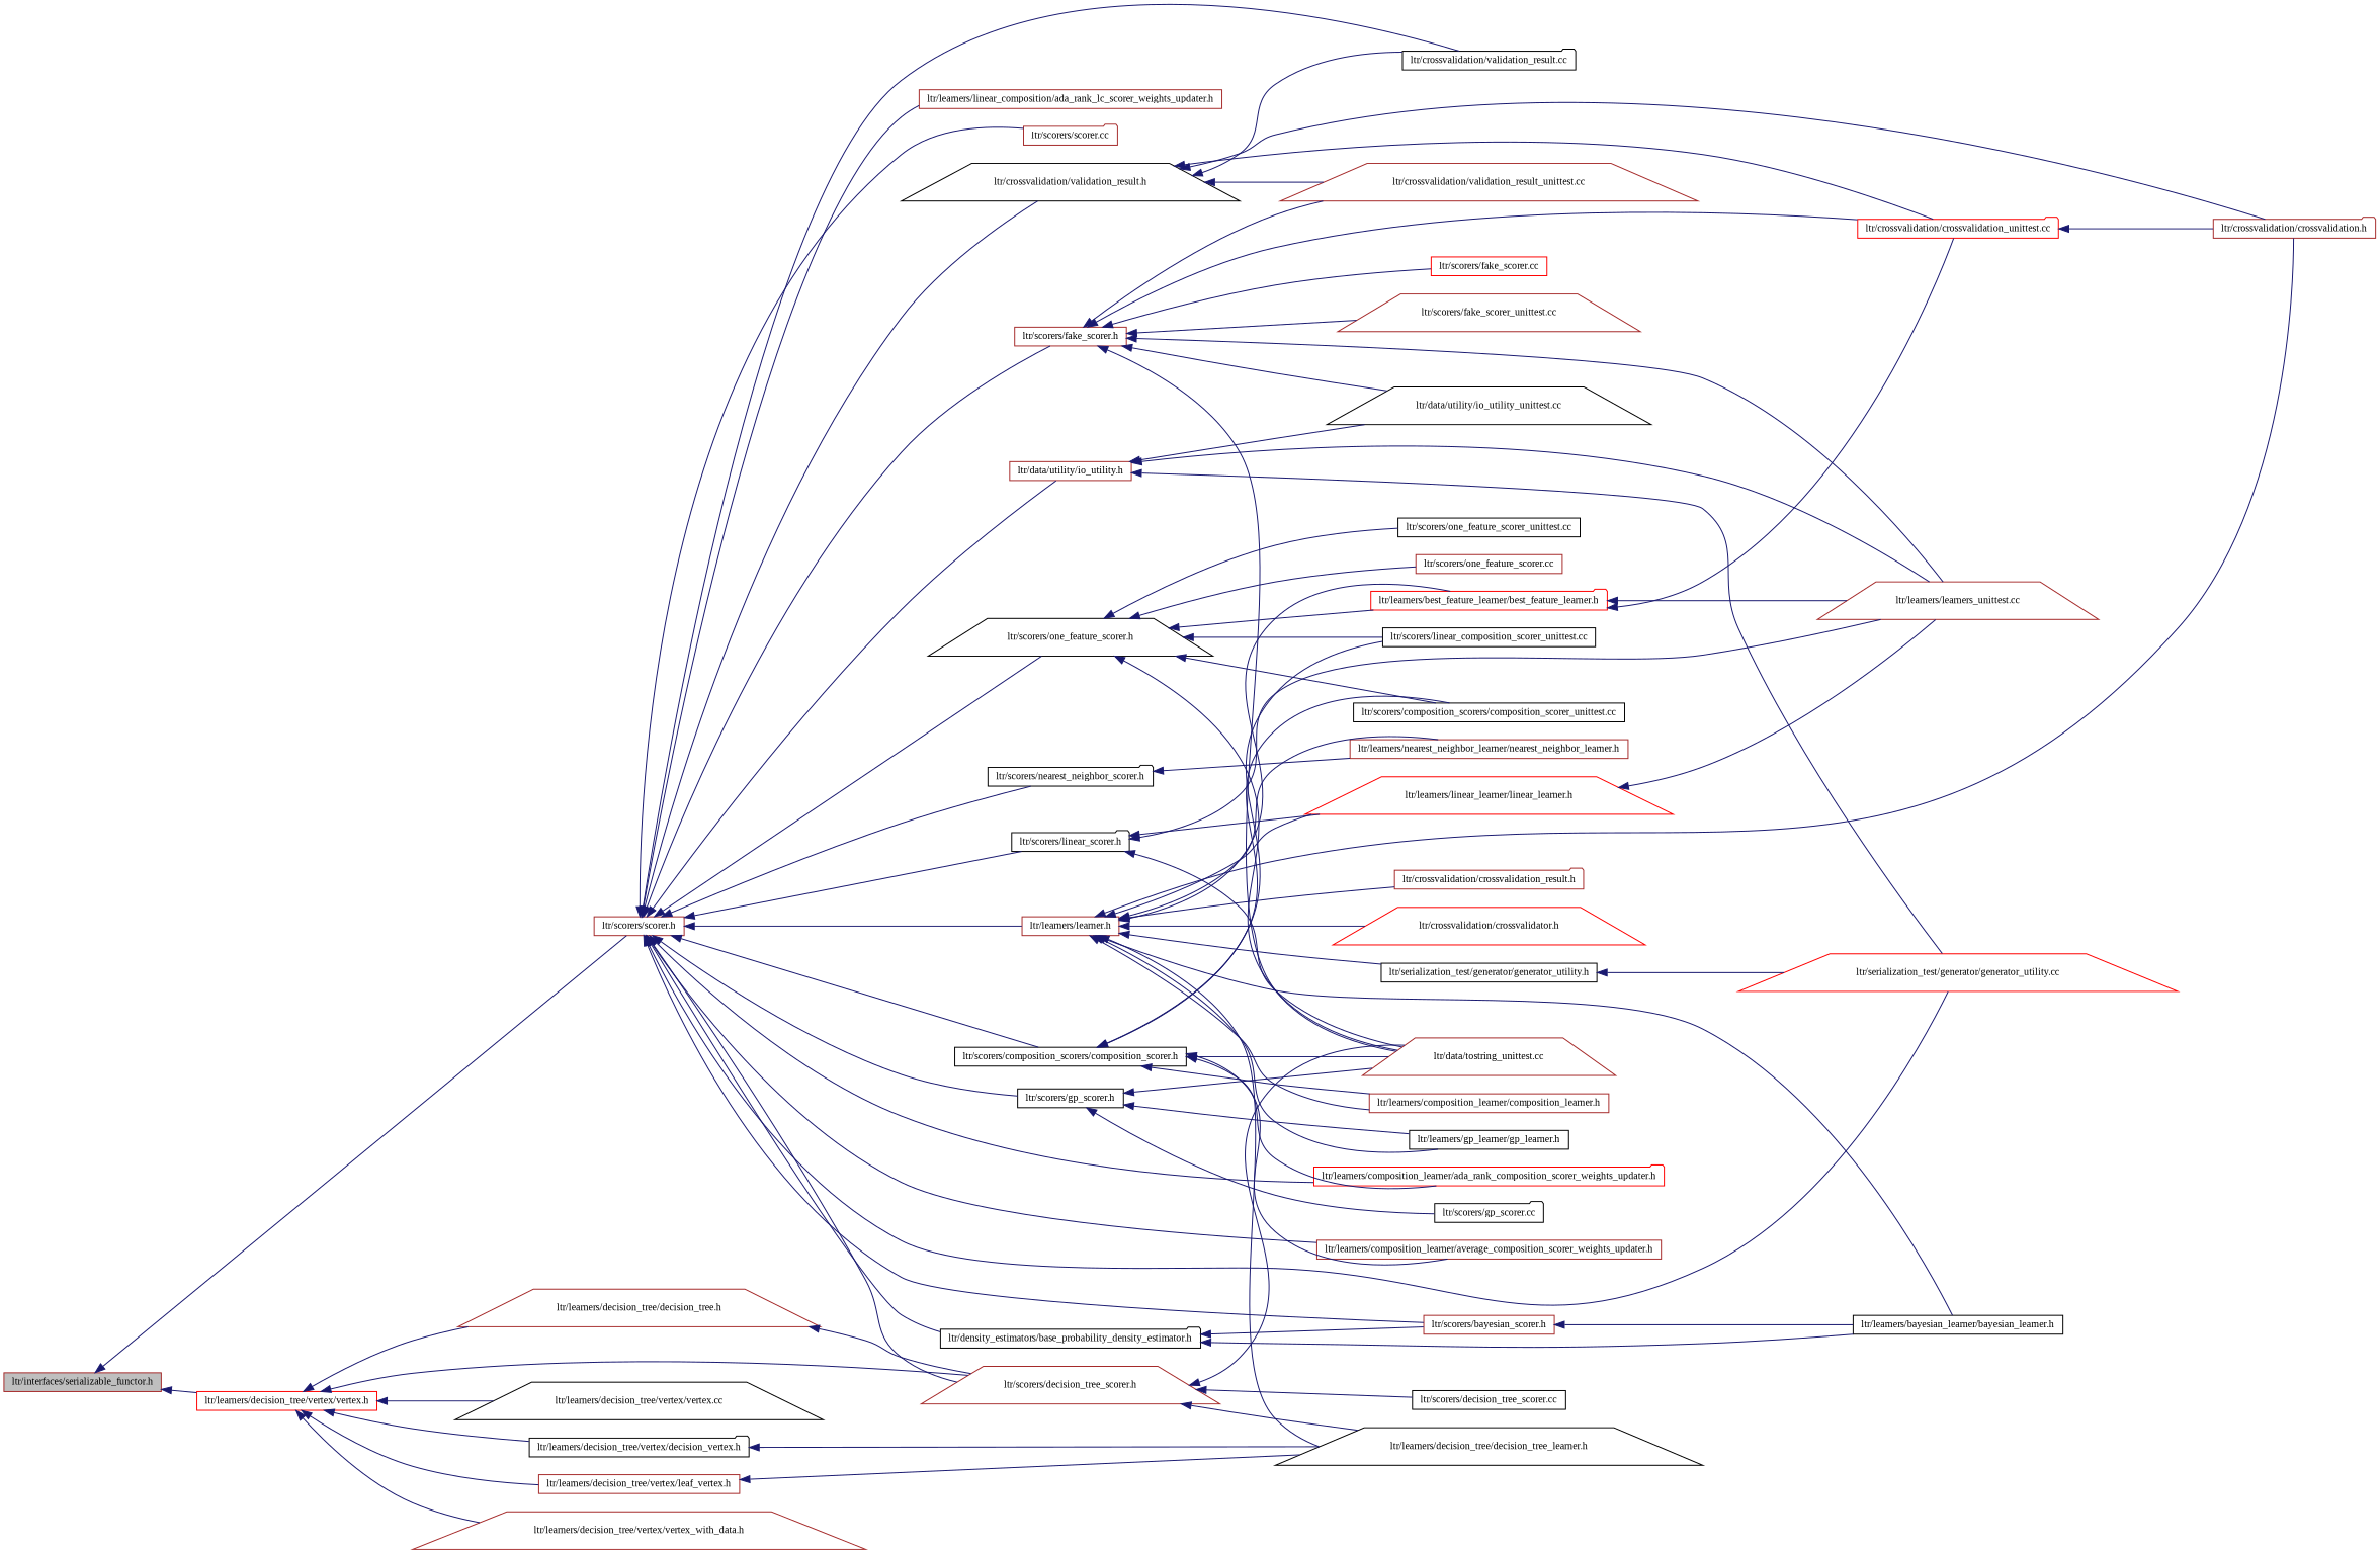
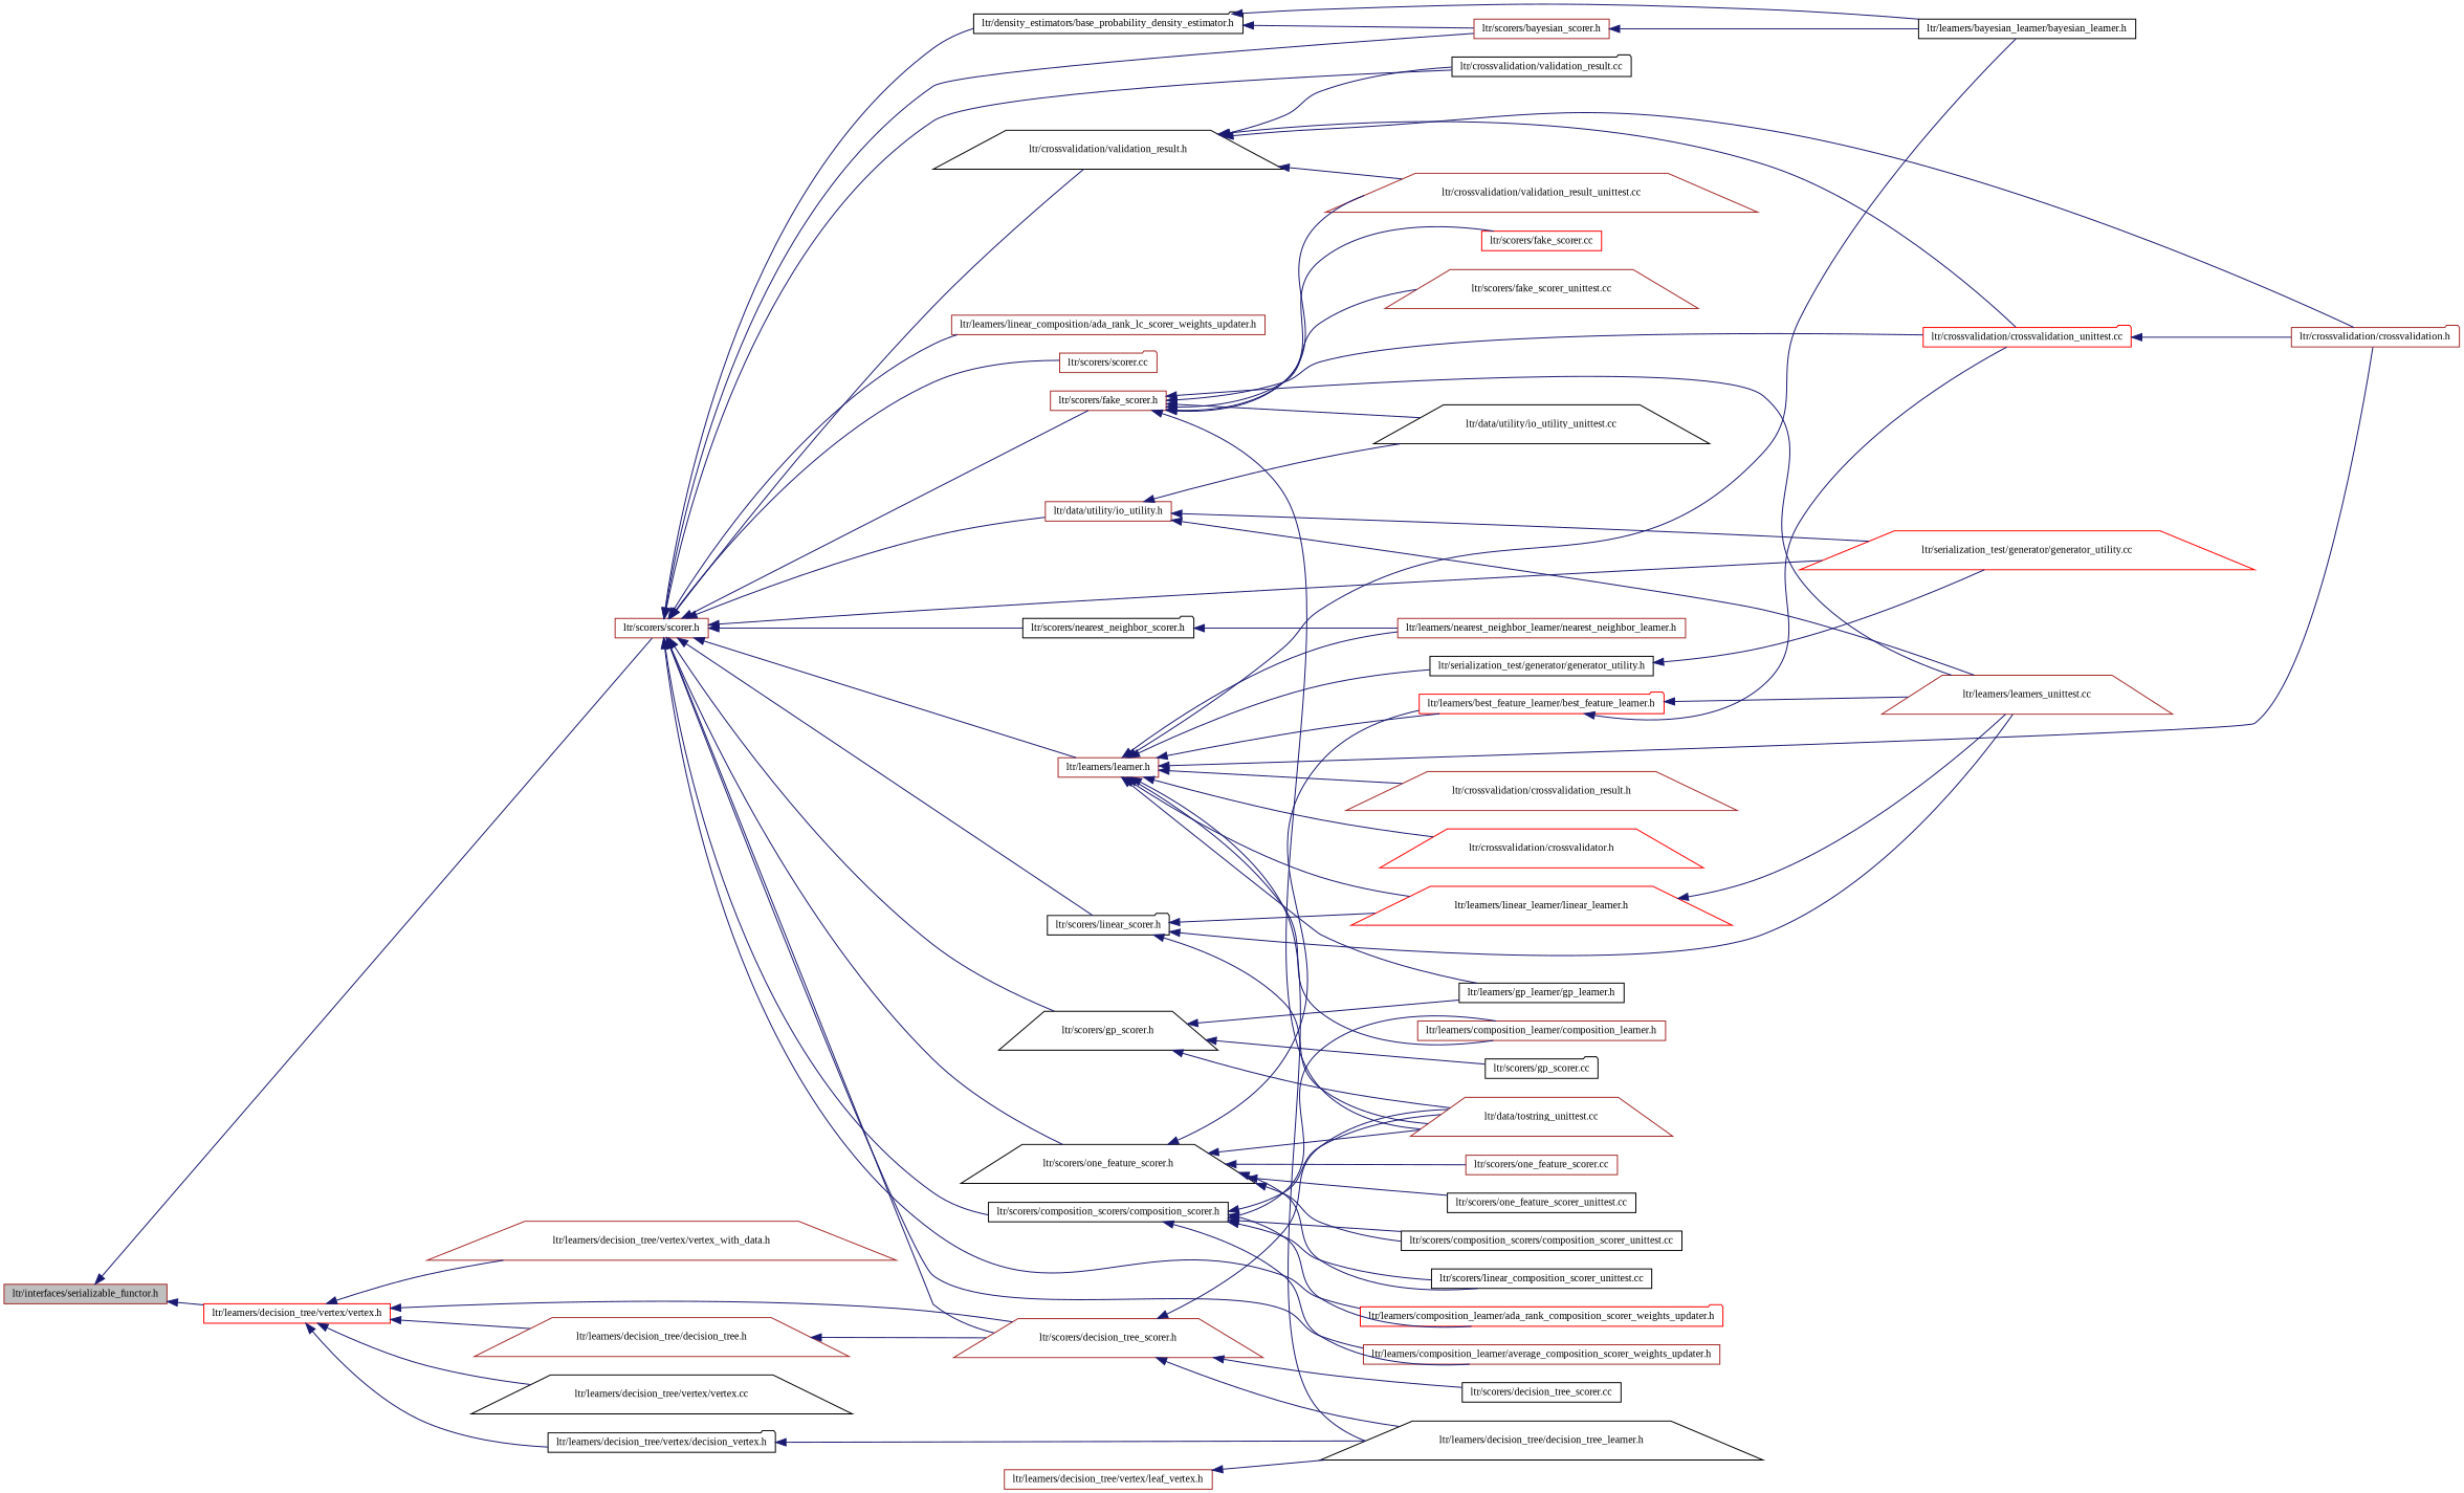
  digraph {
    fontname="Liberation Serif"
    rankdir=LR
    node [color=brown fillcolor=white fontname="Liberation Serif" fontsize=10 shape=box style=filled]
    edge [color=midnightblue dir=back fontname="Liberation Serif" fontsize=10 labelfontname=Helvetica labelfontsize=10 style=solid]
    n1 [fillcolor=grey75 fontcolor=black height=0.2 label="ltr/interfaces/serializable_functor.h" width=0.4]
    n2 [height=0.2 label="ltr/scorers/scorer.h" width=0.4]
    n3 [color=red height=0.2 label="ltr/learners/decision_tree/vertex/vertex.h" width=0.4]
    n4 [height=0.2 label="ltr/learners/learner.h" width=0.4]
    n5 [color=red height=0.2 label="ltr/serialization_test/generator/generator_utility.cc" shape=trapezium width=0.4]
    n6 [color=black height=0.2 label="ltr/crossvalidation/validation_result.h" shape=trapezium width=0.4]
    n7 [color=black height=0.2 label="ltr/crossvalidation/validation_result.cc" shape=folder width=0.4]
    n8 [color=black height=0.2 label="ltr/scorers/one_feature_scorer.h" shape=trapezium width=0.4]
    n9 [height=0.2 label="ltr/scorers/fake_scorer.h" width=0.4]
    n10 [height=0.2 label="ltr/scorers/decision_tree_scorer.h" shape=trapezium width=0.4]
-   n11 [color=black height=0.2 label="ltr/scorers/gp_scorer.h" width=0.4]
+   n11 [color=black height=0.2 label="ltr/scorers/gp_scorer.h" shape=trapezium width=0.4]
    n12 [color=black height=0.2 label="ltr/scorers/linear_scorer.h" shape=folder width=0.4]
    n13 [color=black height=0.2 label="ltr/scorers/composition_scorers/composition_scorer.h" width=0.4]
    n14 [color=red height=0.2 label="ltr/learners/composition_learner/ada_rank_composition_scorer_weights_updater.h" shape=folder width=0.4]
    n15 [height=0.2 label="ltr/learners/composition_learner/average_composition_scorer_weights_updater.h" width=0.4]
    n16 [height=0.2 label="ltr/data/utility/io_utility.h" width=0.4]
    n17 [color=black height=0.2 label="ltr/density_estimators/base_probability_density_estimator.h" shape=folder width=0.4]
    n18 [height=0.2 label="ltr/scorers/bayesian_scorer.h" width=0.4]
    n19 [height=0.2 label="ltr/learners/linear_composition/ada_rank_lc_scorer_weights_updater.h" width=0.4]
    n20 [color=black height=0.2 label="ltr/scorers/nearest_neighbor_scorer.h" shape=folder width=0.4]
    n21 [height=0.2 label="ltr/scorers/scorer.cc" shape=folder width=0.4]
    n22 [height=0.2 label="ltr/learners/decision_tree/decision_tree.h" shape=trapezium width=0.4]
    n23 [color=black height=0.2 label="ltr/learners/decision_tree/vertex/decision_vertex.h" shape=folder width=0.4]
    n24 [height=0.2 label="ltr/learners/decision_tree/vertex/vertex_with_data.h" shape=trapezium width=0.4]
    n25 [height=0.2 label="ltr/learners/decision_tree/vertex/leaf_vertex.h" width=0.4]
    n26 [color=black height=0.2 label="ltr/learners/decision_tree/vertex/vertex.cc" shape=trapezium width=0.4]
    n27 [height=0.2 label="ltr/crossvalidation/crossvalidation.h" shape=folder width=0.4]
-   n28 [height=0.2 label="ltr/crossvalidation/crossvalidation_result.h" shape=folder width=0.4]
+   n28 [height=0.2 label="ltr/crossvalidation/crossvalidation_result.h" shape=trapezium width=0.4]
    n29 [color=red height=0.2 label="ltr/learners/best_feature_learner/best_feature_learner.h" shape=folder width=0.4]
    n30 [color=red height=0.2 label="ltr/crossvalidation/crossvalidator.h" shape=trapezium width=0.4]
    n31 [color=black height=0.2 label="ltr/learners/bayesian_learner/bayesian_learner.h" width=0.4]
    n32 [height=0.2 label="ltr/learners/composition_learner/composition_learner.h" width=0.4]
    n33 [color=black height=0.2 label="ltr/learners/decision_tree/decision_tree_learner.h" shape=trapezium width=0.4]
    n34 [color=black height=0.2 label="ltr/learners/gp_learner/gp_learner.h" width=0.4]
    n35 [color=red height=0.2 label="ltr/learners/linear_learner/linear_learner.h" shape=trapezium width=0.4]
    n36 [height=0.2 label="ltr/learners/nearest_neighbor_learner/nearest_neighbor_learner.h" width=0.4]
    n37 [color=black height=0.2 label="ltr/serialization_test/generator/generator_utility.h" width=0.4]
    n38 [color=red height=0.2 label="ltr/crossvalidation/crossvalidation_unittest.cc" shape=folder width=0.4]
    n39 [height=0.2 label="ltr/crossvalidation/validation_result_unittest.cc" shape=trapezium width=0.4]
    n40 [height=0.2 label="ltr/data/tostring_unittest.cc" shape=trapezium width=0.4]
    n41 [color=black height=0.2 label="ltr/scorers/composition_scorers/composition_scorer_unittest.cc" width=0.4]
    n42 [color=black height=0.2 label="ltr/scorers/linear_composition_scorer_unittest.cc" width=0.4]
    n43 [height=0.2 label="ltr/scorers/one_feature_scorer.cc" width=0.4]
    n44 [color=black height=0.2 label="ltr/scorers/one_feature_scorer_unittest.cc" width=0.4]
    n45 [height=0.2 label="ltr/learners/learners_unittest.cc" shape=trapezium width=0.4]
    n46 [color=black height=0.2 label="ltr/data/utility/io_utility_unittest.cc" shape=trapezium width=0.4]
    n47 [color=red height=0.2 label="ltr/scorers/fake_scorer.cc" width=0.4]
    n48 [height=0.2 label="ltr/scorers/fake_scorer_unittest.cc" shape=trapezium width=0.4]
    n49 [color=black height=0.2 label="ltr/scorers/decision_tree_scorer.cc" width=0.4]
    n50 [color=black height=0.2 label="ltr/scorers/gp_scorer.cc" shape=folder width=0.4]
    n1 -> n2
    n1 -> n3
    n2 -> n4
    n2 -> n5
    n2 -> n6
    n2 -> n7
    n2 -> n8
    n2 -> n9
    n2 -> n10
    n2 -> n11
    n2 -> n12
    n2 -> n13
    n2 -> n14
    n2 -> n15
    n2 -> n16
    n2 -> n17
    n2 -> n18
    n2 -> n19
    n2 -> n20
    n2 -> n21
    n3 -> n10
    n3 -> n22
    n3 -> n23
    n3 -> n24
-   n3 -> n25
    n3 -> n26
    n4 -> n27
    n4 -> n28
    n4 -> n29
    n4 -> n30
    n4 -> n31
    n4 -> n32
    n4 -> n33
    n4 -> n34
    n4 -> n35
    n4 -> n36
    n4 -> n37
    n6 -> n7
    n6 -> n27
    n6 -> n38
    n6 -> n39
    n8 -> n29
    n8 -> n40
    n8 -> n41
    n8 -> n42
    n8 -> n43
    n8 -> n44
    n9 -> n38
    n9 -> n39
    n9 -> n40
    n9 -> n45
    n9 -> n46
    n9 -> n47
    n9 -> n48
    n10 -> n33
    n10 -> n40
    n10 -> n49
    n11 -> n34
    n11 -> n40
    n11 -> n50
    n12 -> n35
    n12 -> n40
    n12 -> n45
    n13 -> n14
    n13 -> n15
    n13 -> n32
    n13 -> n40
    n13 -> n41
    n13 -> n42
    n16 -> n5
    n16 -> n45
    n16 -> n46
    n17 -> n18
    n17 -> n31
    n18 -> n31
    n20 -> n36
    n22 -> n10
    n23 -> n33
    n25 -> n33
    n29 -> n38
    n29 -> n45
    n35 -> n45
    n37 -> n5
    n38 -> n27
  }
